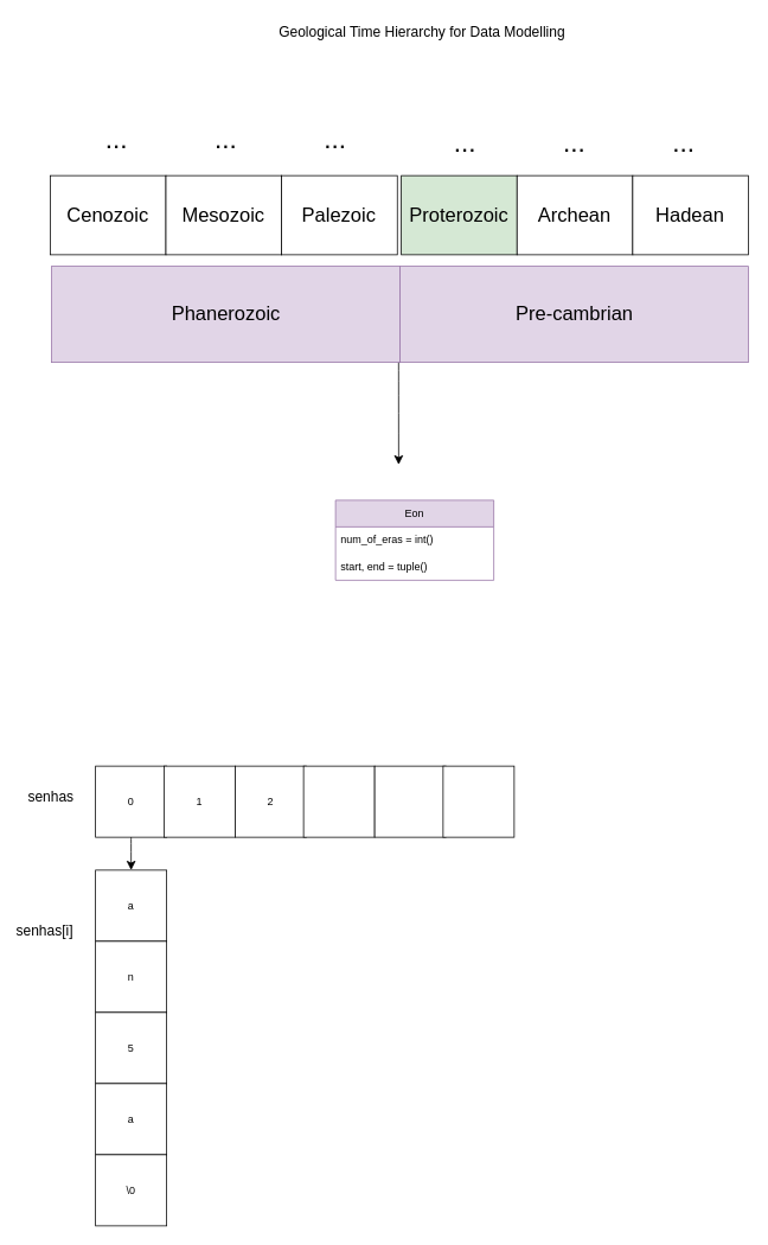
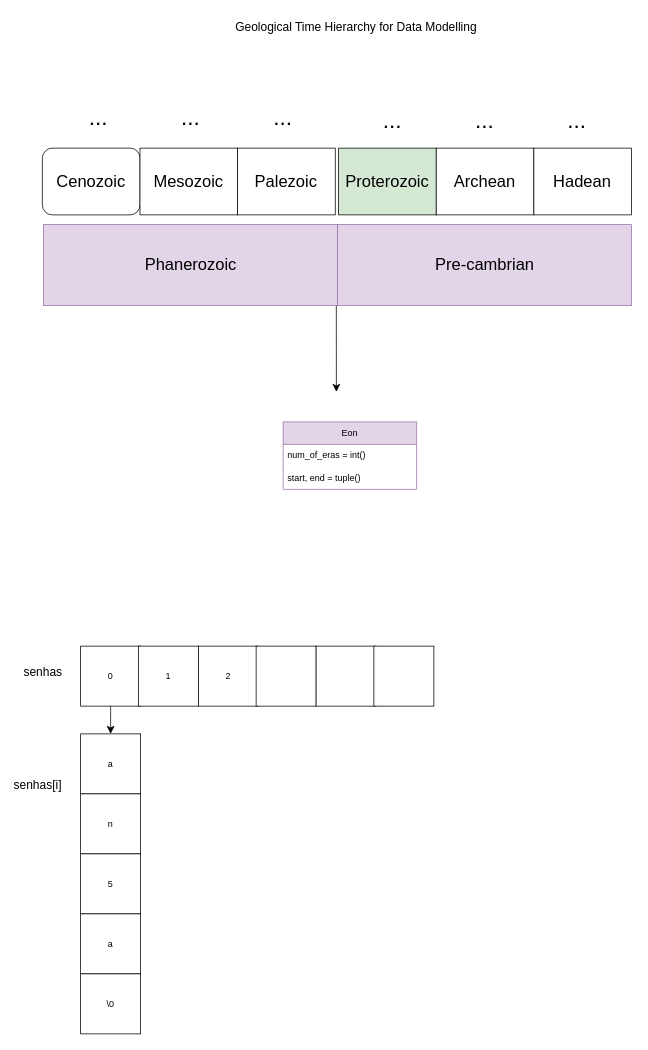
  <mxCell id="0" />
  <mxCell id="1" parent="0" />
  <mxCell id="2" value="" style="endArrow=classic;html=1;rounded=0;fontSize=12;startSize=8;endSize=8;curved=1;exitX=0.996;exitY=0.935;exitDx=0;exitDy=0;exitPerimeter=0;" edge="1" parent="1" source="20"><mxGeometry width="50" height="50" relative="1" as="geometry"><mxPoint x="416" y="423" as="sourcePoint" /><mxPoint x="448" y="522" as="targetPoint" /></mxGeometry></mxCell>
  <mxCell id="3" value="Geological Time Hierarchy for Data Modelling" style="text;html=1;align=center;verticalAlign=middle;whiteSpace=wrap;rounded=0;fontSize=16;" vertex="1" parent="1"><mxGeometry x="306" y="20" width="337" height="30" as="geometry" /></mxCell>
  <mxCell id="4" value="" style="group" vertex="1" connectable="0" parent="1"><mxGeometry x="56" y="141" width="785.5" height="266" as="geometry" /></mxCell>
  <mxCell id="5" value="" style="group" vertex="1" connectable="0" parent="4"><mxGeometry y="56" width="390.5" height="89" as="geometry" /></mxCell>
- <mxCell id="6" value="&lt;font style=&quot;font-size: 22px;&quot;&gt;Cenozoic&lt;/font&gt;" style="rounded=0;whiteSpace=wrap;html=1;" vertex="1" parent="5"><mxGeometry width="130.167" height="89" as="geometry" /></mxCell>
+ <mxCell id="6" value="&lt;font style=&quot;font-size: 22px;&quot;&gt;Cenozoic&lt;/font&gt;" style="whiteSpace=wrap;html=1;rounded=1;" vertex="1" parent="5"><mxGeometry width="130.167" height="89" as="geometry" /></mxCell>
  <mxCell id="7" value="&lt;font style=&quot;font-size: 22px;&quot;&gt;Mesozoic&lt;/font&gt;" style="rounded=0;whiteSpace=wrap;html=1;" vertex="1" parent="5"><mxGeometry x="130.167" width="130.167" height="89" as="geometry" /></mxCell>
  <mxCell id="8" value="&lt;font style=&quot;font-size: 22px;&quot;&gt;Palezoic&lt;/font&gt;" style="rounded=0;whiteSpace=wrap;html=1;" vertex="1" parent="5"><mxGeometry x="260.333" width="130.167" height="89" as="geometry" /></mxCell>
  <mxCell id="9" value="" style="group" vertex="1" connectable="0" parent="4"><mxGeometry x="395" y="56" width="390.5" height="89" as="geometry" /></mxCell>
  <mxCell id="10" value="&lt;font style=&quot;font-size: 22px;&quot;&gt;Proterozoic&lt;/font&gt;" style="rounded=0;whiteSpace=wrap;html=1;fillColor=#d5e8d4;" vertex="1" parent="9"><mxGeometry width="130.167" height="89" as="geometry" /></mxCell>
  <mxCell id="11" value="&lt;font style=&quot;font-size: 22px;&quot;&gt;Archean&lt;/font&gt;" style="rounded=0;whiteSpace=wrap;html=1;" vertex="1" parent="9"><mxGeometry x="130.167" width="130.167" height="89" as="geometry" /></mxCell>
  <mxCell id="12" value="&lt;font style=&quot;font-size: 22px;&quot;&gt;Hadean&lt;/font&gt;" style="rounded=0;whiteSpace=wrap;html=1;" vertex="1" parent="9"><mxGeometry x="260.333" width="130.167" height="89" as="geometry" /></mxCell>
  <mxCell id="13" value="&lt;font style=&quot;font-size: 30px;&quot;&gt;...&lt;/font&gt;" style="text;html=1;align=center;verticalAlign=middle;whiteSpace=wrap;rounded=0;fontSize=16;" vertex="1" parent="4"><mxGeometry x="291" width="60" height="30" as="geometry" /></mxCell>
  <mxCell id="14" value="&lt;font style=&quot;font-size: 30px;&quot;&gt;...&lt;/font&gt;" style="text;html=1;align=center;verticalAlign=middle;whiteSpace=wrap;rounded=0;fontSize=16;" vertex="1" parent="4"><mxGeometry x="167.5" width="60" height="30" as="geometry" /></mxCell>
  <mxCell id="15" value="&lt;font style=&quot;font-size: 30px;&quot;&gt;...&lt;/font&gt;" style="text;html=1;align=center;verticalAlign=middle;whiteSpace=wrap;rounded=0;fontSize=16;" vertex="1" parent="4"><mxGeometry x="45" width="60" height="30" as="geometry" /></mxCell>
  <mxCell id="16" value="&lt;font style=&quot;font-size: 30px;&quot;&gt;...&lt;/font&gt;" style="text;html=1;align=center;verticalAlign=middle;whiteSpace=wrap;rounded=0;fontSize=16;" vertex="1" parent="4"><mxGeometry x="683.25" y="4" width="60" height="30" as="geometry" /></mxCell>
  <mxCell id="17" value="&lt;font style=&quot;font-size: 30px;&quot;&gt;...&lt;/font&gt;" style="text;html=1;align=center;verticalAlign=middle;whiteSpace=wrap;rounded=0;fontSize=16;" vertex="1" parent="4"><mxGeometry x="559.75" y="4" width="60" height="30" as="geometry" /></mxCell>
  <mxCell id="18" value="&lt;font style=&quot;font-size: 30px;&quot;&gt;...&lt;/font&gt;" style="text;html=1;align=center;verticalAlign=middle;whiteSpace=wrap;rounded=0;fontSize=16;" vertex="1" parent="4"><mxGeometry x="437.25" y="4" width="60" height="30" as="geometry" /></mxCell>
  <mxCell id="19" value="" style="group" vertex="1" connectable="0" parent="4"><mxGeometry x="1.5" y="158" width="784" height="108" as="geometry" /></mxCell>
  <mxCell id="20" value="&lt;font style=&quot;font-size: 22px;&quot;&gt;Phanerozoic&lt;/font&gt;" style="rounded=0;whiteSpace=wrap;html=1;fillColor=#e1d5e7;strokeColor=#9673a6;" vertex="1" parent="19"><mxGeometry width="392" height="108" as="geometry" /></mxCell>
  <mxCell id="21" value="&lt;font style=&quot;font-size: 22px;&quot;&gt;Pre-cambrian&lt;/font&gt;" style="rounded=0;whiteSpace=wrap;html=1;fillColor=#e1d5e7;strokeColor=#9673a6;" vertex="1" parent="19"><mxGeometry x="392" width="392" height="108" as="geometry" /></mxCell>
  <mxCell id="22" value="Eon" style="swimlane;fontStyle=0;childLayout=stackLayout;horizontal=1;startSize=30;horizontalStack=0;resizeParent=1;resizeParentMax=0;resizeLast=0;collapsible=1;marginBottom=0;whiteSpace=wrap;html=1;fillColor=#e1d5e7;strokeColor=#9673a6;" vertex="1" parent="1"><mxGeometry x="377" y="562" width="178" height="90" as="geometry" /></mxCell>
  <mxCell id="23" value="num_of_eras = int()" style="text;strokeColor=none;fillColor=none;align=left;verticalAlign=middle;spacingLeft=4;spacingRight=4;overflow=hidden;points=[[0,0.5],[1,0.5]];portConstraint=eastwest;rotatable=0;whiteSpace=wrap;html=1;" vertex="1" parent="22"><mxGeometry y="30" width="178" height="30" as="geometry" /></mxCell>
  <mxCell id="24" value="start, end = tuple()" style="text;strokeColor=none;fillColor=none;align=left;verticalAlign=middle;spacingLeft=4;spacingRight=4;overflow=hidden;points=[[0,0.5],[1,0.5]];portConstraint=eastwest;rotatable=0;whiteSpace=wrap;html=1;" vertex="1" parent="22"><mxGeometry y="60" width="178" height="30" as="geometry" /></mxCell>
  <mxCell id="25" value="" style="group" vertex="1" connectable="0" parent="1"><mxGeometry x="107" y="861" width="157" height="80" as="geometry" /></mxCell>
  <mxCell id="26" value="0" style="whiteSpace=wrap;html=1;aspect=fixed;" vertex="1" parent="25"><mxGeometry width="80" height="80" as="geometry" /></mxCell>
  <mxCell id="27" value="1" style="whiteSpace=wrap;html=1;aspect=fixed;" vertex="1" parent="25"><mxGeometry x="77" width="80" height="80" as="geometry" /></mxCell>
  <mxCell id="28" value="2" style="whiteSpace=wrap;html=1;aspect=fixed;" vertex="1" parent="1"><mxGeometry x="264" y="861" width="80" height="80" as="geometry" /></mxCell>
  <mxCell id="29" value="" style="whiteSpace=wrap;html=1;aspect=fixed;" vertex="1" parent="1"><mxGeometry x="341" y="861" width="80" height="80" as="geometry" /></mxCell>
  <mxCell id="30" value="" style="whiteSpace=wrap;html=1;aspect=fixed;" vertex="1" parent="1"><mxGeometry x="421" y="861" width="80" height="80" as="geometry" /></mxCell>
  <mxCell id="31" value="" style="whiteSpace=wrap;html=1;aspect=fixed;" vertex="1" parent="1"><mxGeometry x="498" y="861" width="80" height="80" as="geometry" /></mxCell>
  <mxCell id="32" value="senhas" style="text;html=1;align=center;verticalAlign=middle;whiteSpace=wrap;rounded=0;fontSize=16;" vertex="1" parent="1"><mxGeometry x="27" y="880" width="60" height="30" as="geometry" /></mxCell>
  <mxCell id="33" value="a" style="whiteSpace=wrap;html=1;aspect=fixed;" vertex="1" parent="1"><mxGeometry x="107" y="978" width="80" height="80" as="geometry" /></mxCell>
  <mxCell id="34" value="n" style="whiteSpace=wrap;html=1;aspect=fixed;" vertex="1" parent="1"><mxGeometry x="107" y="1058" width="80" height="80" as="geometry" /></mxCell>
  <mxCell id="35" value="5" style="whiteSpace=wrap;html=1;aspect=fixed;" vertex="1" parent="1"><mxGeometry x="107" y="1138" width="80" height="80" as="geometry" /></mxCell>
  <mxCell id="36" value="a" style="whiteSpace=wrap;html=1;aspect=fixed;" vertex="1" parent="1"><mxGeometry x="107" y="1218" width="80" height="80" as="geometry" /></mxCell>
  <mxCell id="37" style="edgeStyle=none;curved=1;rounded=0;orthogonalLoop=1;jettySize=auto;html=1;entryX=0.5;entryY=0;entryDx=0;entryDy=0;fontSize=12;startSize=8;endSize=8;" edge="1" parent="1" source="26" target="33"><mxGeometry relative="1" as="geometry" /></mxCell>
  <mxCell id="38" value="senhas[i]" style="text;html=1;align=center;verticalAlign=middle;whiteSpace=wrap;rounded=0;fontSize=16;" vertex="1" parent="1"><mxGeometry x="20" y="1031" width="60" height="30" as="geometry" /></mxCell>
  <mxCell id="39" value="\0" style="whiteSpace=wrap;html=1;aspect=fixed;" vertex="1" parent="1"><mxGeometry x="107" y="1298" width="80" height="80" as="geometry" /></mxCell>
